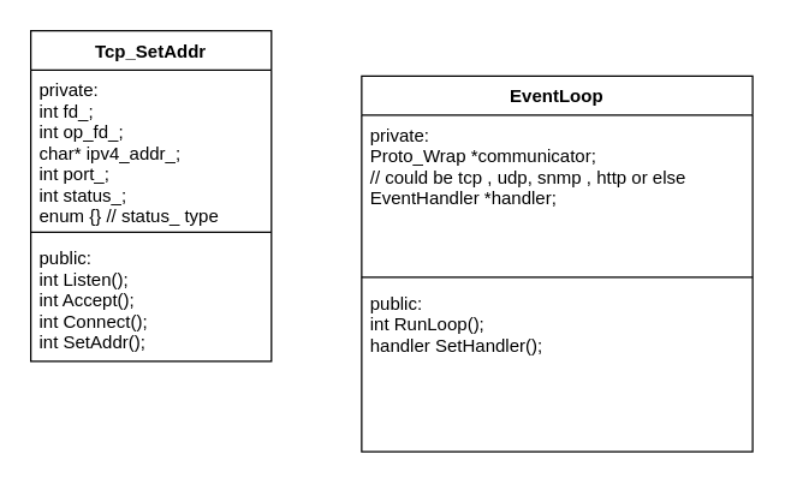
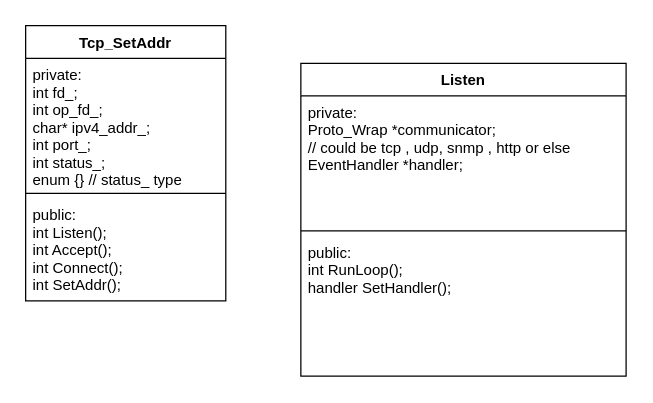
  <mxCell id="0" />
  <mxCell id="1" parent="0" />
  <mxCell id="2" value="Tcp_SetAddr" style="swimlane;fontStyle=1;align=center;verticalAlign=top;childLayout=stackLayout;horizontal=1;startSize=26;horizontalStack=0;resizeParent=1;resizeParentMax=0;resizeLast=0;collapsible=1;marginBottom=0;" vertex="1" parent="1"><mxGeometry x="20" y="20" width="160" height="220" as="geometry" /></mxCell>
  <mxCell id="3" value="private:&#10;int fd_;&#10;int op_fd_;&#10;char* ipv4_addr_;&#10;int port_;&#10;int status_;&#10;enum {} // status_ type" style="text;strokeColor=none;fillColor=none;align=left;verticalAlign=top;spacingLeft=4;spacingRight=4;overflow=hidden;rotatable=0;points=[[0,0.5],[1,0.5]];portConstraint=eastwest;" vertex="1" parent="2"><mxGeometry y="26" width="160" height="104" as="geometry" /></mxCell>
  <mxCell id="4" value="" style="line;strokeWidth=1;fillColor=none;align=left;verticalAlign=middle;spacingTop=-1;spacingLeft=3;spacingRight=3;rotatable=0;labelPosition=right;points=[];portConstraint=eastwest;" vertex="1" parent="2"><mxGeometry y="130" width="160" height="8" as="geometry" /></mxCell>
  <mxCell id="5" value="public:&#10;int Listen();&#10;int Accept();&#10;int Connect();&#10;int SetAddr();" style="text;strokeColor=none;fillColor=none;align=left;verticalAlign=top;spacingLeft=4;spacingRight=4;overflow=hidden;rotatable=0;points=[[0,0.5],[1,0.5]];portConstraint=eastwest;" vertex="1" parent="2"><mxGeometry y="138" width="160" height="82" as="geometry" /></mxCell>
- <mxCell id="6" value="EventLoop" style="swimlane;fontStyle=1;align=center;verticalAlign=top;childLayout=stackLayout;horizontal=1;startSize=26;horizontalStack=0;resizeParent=1;resizeParentMax=0;resizeLast=0;collapsible=1;marginBottom=0;" vertex="1" parent="1"><mxGeometry x="240" y="50" width="260" height="250" as="geometry" /></mxCell>
+ <mxCell id="6" value="Listen" style="swimlane;fontStyle=1;align=center;verticalAlign=top;childLayout=stackLayout;horizontal=1;startSize=26;horizontalStack=0;resizeParent=1;resizeParentMax=0;resizeLast=0;collapsible=1;marginBottom=0;" vertex="1" parent="1"><mxGeometry x="240" y="50" width="260" height="250" as="geometry" /></mxCell>
  <mxCell id="7" value="private:&#10;Proto_Wrap *communicator;&#10;// could be tcp , udp, snmp , http or else&#10;EventHandler *handler;&#10;" style="text;strokeColor=none;fillColor=none;align=left;verticalAlign=top;spacingLeft=4;spacingRight=4;overflow=hidden;rotatable=0;points=[[0,0.5],[1,0.5]];portConstraint=eastwest;" vertex="1" parent="6"><mxGeometry y="26" width="260" height="104" as="geometry" /></mxCell>
  <mxCell id="8" value="" style="line;strokeWidth=1;fillColor=none;align=left;verticalAlign=middle;spacingTop=-1;spacingLeft=3;spacingRight=3;rotatable=0;labelPosition=right;points=[];portConstraint=eastwest;" vertex="1" parent="6"><mxGeometry y="130" width="260" height="8" as="geometry" /></mxCell>
  <mxCell id="9" value="public:&#10;int RunLoop();&#10;handler SetHandler();&#10;" style="text;strokeColor=none;fillColor=none;align=left;verticalAlign=top;spacingLeft=4;spacingRight=4;overflow=hidden;rotatable=0;points=[[0,0.5],[1,0.5]];portConstraint=eastwest;" vertex="1" parent="6"><mxGeometry y="138" width="260" height="112" as="geometry" /></mxCell>
